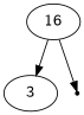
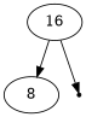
  digraph {
    ordering=out
    16
-   3
+   3 [label=8]
    null0 [shape=point]
    16 -> 3
    16 -> null0
  }
